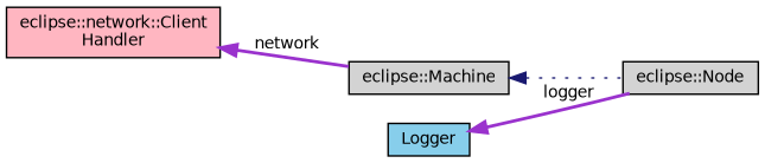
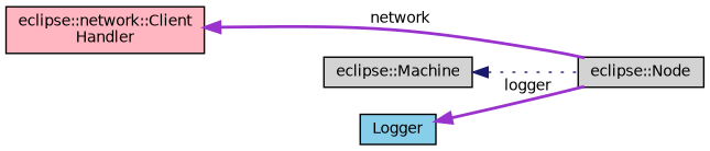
  digraph {
    rankdir=LR
    node [color=black fillcolor=lightgrey fontname=Helvetica fontsize=10 shape=record style=filled]
    edge [color=darkorchid3 dir=back fontname=Helvetica fontsize=10 labelfontname=Helvetica labelfontsize=10 style=bold]
    n1 [fontcolor=black height=0.2 label="eclipse::Node" width=0.4]
    n2 [height=0.2 label="eclipse::Machine" width=0.4]
    n3 [fillcolor=lightpink height=0.2 label="eclipse::network::Client\lHandler" width=0.4]
    n4 [fillcolor=skyblue height=0.2 label=Logger width=0.4]
    n2 -> n1 [color=midnightblue style=dotted]
-   n3 -> n2 [label=" network"]
+   n3 -> n1 [label=" network"]
    n4 -> n1 [label=" logger"]
  }
